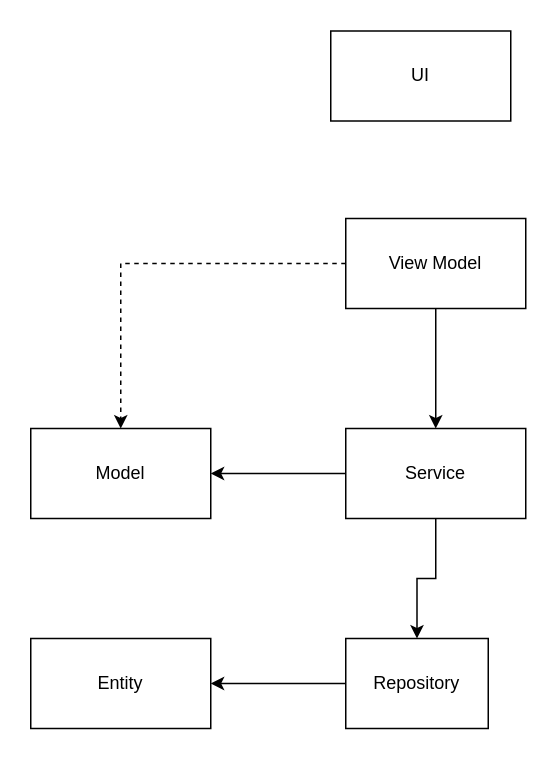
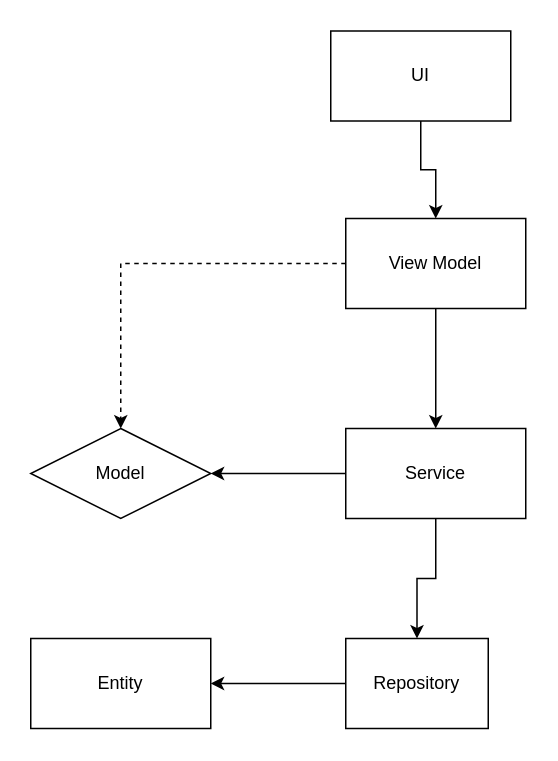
  <mxCell id="0" />
  <mxCell id="1" parent="0" />
+ <mxCell id="2" value="" style="edgeStyle=orthogonalEdgeStyle;rounded=0;orthogonalLoop=1;jettySize=auto;html=1;" parent="1" source="3" target="6" edge="1"><mxGeometry relative="1" as="geometry" /></mxCell>
  <mxCell id="3" value="UI" style="rounded=0;whiteSpace=wrap;html=1;" parent="1" vertex="1"><mxGeometry x="220" y="20" width="120" height="60" as="geometry" /></mxCell>
  <mxCell id="4" value="" style="edgeStyle=orthogonalEdgeStyle;rounded=0;orthogonalLoop=1;jettySize=auto;html=1;" parent="1" source="6" target="9" edge="1"><mxGeometry relative="1" as="geometry" /></mxCell>
  <mxCell id="5" style="edgeStyle=orthogonalEdgeStyle;rounded=0;orthogonalLoop=1;jettySize=auto;html=1;entryX=0.5;entryY=0;entryDx=0;entryDy=0;dashed=1;" parent="1" source="6" target="12" edge="1"><mxGeometry relative="1" as="geometry" /></mxCell>
  <mxCell id="6" value="View Model" style="rounded=0;whiteSpace=wrap;html=1;" parent="1" vertex="1"><mxGeometry x="230" y="145" width="120" height="60" as="geometry" /></mxCell>
  <mxCell id="7" value="" style="edgeStyle=orthogonalEdgeStyle;rounded=0;orthogonalLoop=1;jettySize=auto;html=1;" parent="1" source="9" target="11" edge="1"><mxGeometry relative="1" as="geometry" /></mxCell>
  <mxCell id="8" style="edgeStyle=orthogonalEdgeStyle;rounded=0;orthogonalLoop=1;jettySize=auto;html=1;entryX=1;entryY=0.5;entryDx=0;entryDy=0;" parent="1" source="9" target="12" edge="1"><mxGeometry relative="1" as="geometry" /></mxCell>
  <mxCell id="9" value="Service" style="rounded=0;whiteSpace=wrap;html=1;" parent="1" vertex="1"><mxGeometry x="230" y="285" width="120" height="60" as="geometry" /></mxCell>
  <mxCell id="10" value="" style="edgeStyle=orthogonalEdgeStyle;rounded=0;orthogonalLoop=1;jettySize=auto;html=1;entryX=1;entryY=0.5;entryDx=0;entryDy=0;" parent="1" source="11" target="13" edge="1"><mxGeometry relative="1" as="geometry" /></mxCell>
  <mxCell id="11" value="Repository" style="rounded=0;whiteSpace=wrap;html=1;" parent="1" vertex="1"><mxGeometry x="230" y="425" width="95" height="60" as="geometry" /></mxCell>
- <mxCell id="12" value="Model" style="rounded=0;whiteSpace=wrap;html=1;" parent="1" vertex="1"><mxGeometry x="20" y="285" width="120" height="60" as="geometry" /></mxCell>
+ <mxCell id="12" value="Model" style="rhombus;whiteSpace=wrap;html=1;" parent="1" vertex="1"><mxGeometry x="20" y="285" width="120" height="60" as="geometry" /></mxCell>
  <mxCell id="13" value="Entity" style="rounded=0;whiteSpace=wrap;html=1;" vertex="1" parent="1"><mxGeometry x="20" y="425" width="120" height="60" as="geometry" /></mxCell>
